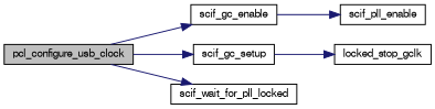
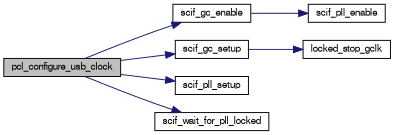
  digraph {
    rankdir=LR
    node [color=black fillcolor=white fontname=FreeSans fontsize=10 shape=record style=filled]
    edge [color=midnightblue fontname=FreeSans fontsize=10 labelfontname=FreeSans labelfontsize=10 style=solid]
    n1 [fillcolor=grey75 fontcolor=black height=0.2 label=pcl_configure_usb_clock width=0.4]
    n2 [height=0.2 label=scif_gc_enable width=0.4]
    n3 [height=0.2 label=scif_gc_setup width=0.4]
+   n4 [height=0.2 label=scif_pll_setup width=0.4]
    n5 [height=0.2 label=scif_wait_for_pll_locked width=0.4]
    n6 [height=0.2 label=scif_pll_enable width=0.4]
    n7 [height=0.2 label=locked_stop_gclk width=0.4]
    n1 -> n2
    n1 -> n3
+   n1 -> n4
    n1 -> n5
    n2 -> n6
    n3 -> n7
  }
